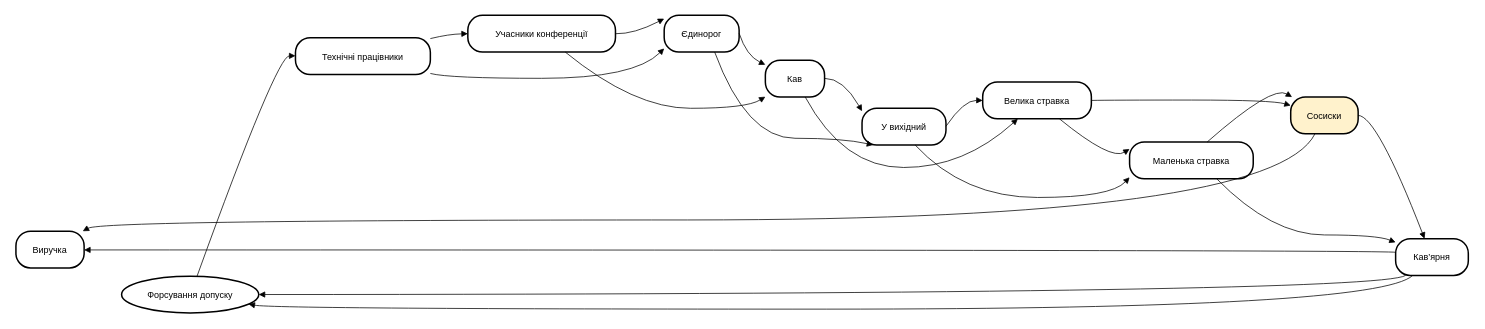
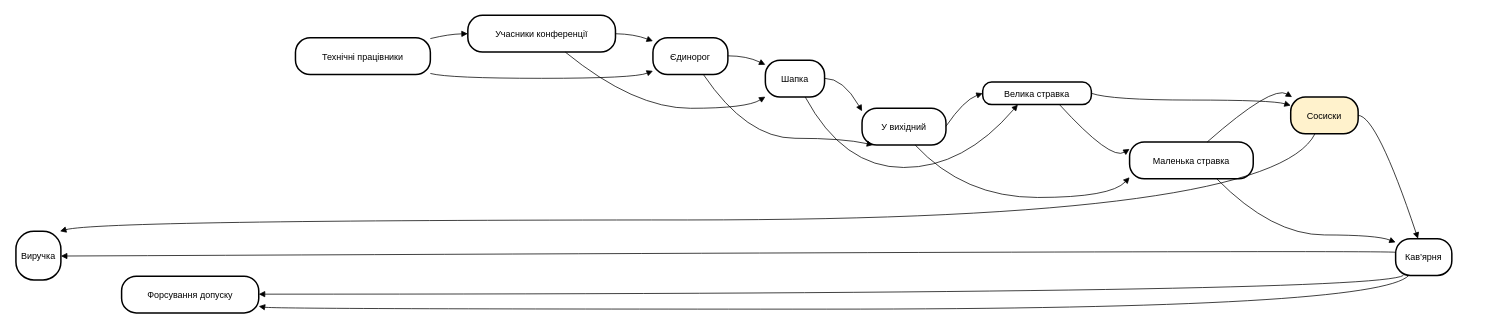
  <mxCell id="0" />
  <mxCell id="1" parent="0" />
- <mxCell id="2" value="Виручка" style="rounded=1;arcSize=40;strokeWidth=2" vertex="1" parent="1"><mxGeometry x="20" y="308" width="91" height="49" as="geometry" /></mxCell>
- <mxCell id="3" value="Форсування допуску" style="ellipse;arcSize=40;strokeWidth=2;" vertex="1" parent="1"><mxGeometry x="161" y="368" width="183" height="49" as="geometry" /></mxCell>
+ <mxCell id="2" value="Виручка" style="rounded=1;arcSize=40;strokeWidth=2" vertex="1" parent="1"><mxGeometry x="20" y="308" width="60" height="65" as="geometry" /></mxCell>
+ <mxCell id="3" value="Форсування допуску" style="rounded=1;arcSize=40;strokeWidth=2" vertex="1" parent="1"><mxGeometry x="161" y="368" width="183" height="49" as="geometry" /></mxCell>
  <mxCell id="4" value="Технічні працівники" style="rounded=1;arcSize=40;strokeWidth=2" vertex="1" parent="1"><mxGeometry x="393" y="50" width="180" height="49" as="geometry" /></mxCell>
  <mxCell id="5" value="Учасники конференції" style="rounded=1;arcSize=40;strokeWidth=2" vertex="1" parent="1"><mxGeometry x="623" y="20" width="197" height="49" as="geometry" /></mxCell>
- <mxCell id="6" value="Єдинорог" style="rounded=1;arcSize=40;strokeWidth=2" vertex="1" parent="1"><mxGeometry x="885" y="20" width="100" height="49" as="geometry" /></mxCell>
- <mxCell id="7" value="Кав" style="rounded=1;arcSize=40;strokeWidth=2" vertex="1" parent="1"><mxGeometry x="1020" y="80" width="79" height="49" as="geometry" /></mxCell>
+ <mxCell id="6" value="Єдинорог" style="rounded=1;arcSize=40;strokeWidth=2" vertex="1" parent="1"><mxGeometry x="870" y="50" width="100" height="49" as="geometry" /></mxCell>
+ <mxCell id="7" value="Шапка" style="rounded=1;arcSize=40;strokeWidth=2" vertex="1" parent="1"><mxGeometry x="1020" y="80" width="79" height="49" as="geometry" /></mxCell>
  <mxCell id="8" value="У вихідний" style="rounded=1;arcSize=40;strokeWidth=2" vertex="1" parent="1"><mxGeometry x="1149" y="144" width="112" height="49" as="geometry" /></mxCell>
- <mxCell id="9" value="Велика стравка" style="rounded=1;arcSize=40;strokeWidth=2" vertex="1" parent="1"><mxGeometry x="1310" y="109" width="145" height="49" as="geometry" /></mxCell>
+ <mxCell id="9" value="Велика стравка" style="rounded=1;arcSize=40;strokeWidth=2" vertex="1" parent="1"><mxGeometry x="1310" y="109" width="145" height="30" as="geometry" /></mxCell>
  <mxCell id="10" value="Маленька стравка" style="rounded=1;arcSize=40;strokeWidth=2" vertex="1" parent="1"><mxGeometry x="1506" y="189" width="165" height="49" as="geometry" /></mxCell>
  <mxCell id="11" value="Сосиски" style="rounded=1;arcSize=40;strokeWidth=2;fillColor=#fff2cc;" vertex="1" parent="1"><mxGeometry x="1721" y="129" width="90" height="49" as="geometry" /></mxCell>
- <mxCell id="12" value="Кав’ярня" style="rounded=1;arcSize=40;strokeWidth=2" vertex="1" parent="1"><mxGeometry x="1861" y="318" width="97" height="49" as="geometry" /></mxCell>
- <mxCell id="13" value="" style="curved=1;startArrow=none;endArrow=block;exitX=0.55;exitY=-0.01;entryX=0;entryY=0.49;" edge="1" parent="1" source="3" target="4"><mxGeometry relative="1" as="geometry"><Array as="points"><mxPoint x="368" y="74" /></Array></mxGeometry></mxCell>
+ <mxCell id="12" value="Кав’ярня" style="rounded=1;arcSize=40;strokeWidth=2" vertex="1" parent="1"><mxGeometry x="1861" y="318" width="75" height="49" as="geometry" /></mxCell>
  <mxCell id="14" value="" style="curved=1;startArrow=none;endArrow=block;exitX=1;exitY=0.02;entryX=0;entryY=0.5;" edge="1" parent="1" source="4" target="5"><mxGeometry relative="1" as="geometry"><Array as="points"><mxPoint x="598" y="45" /></Array></mxGeometry></mxCell>
  <mxCell id="15" value="" style="curved=1;startArrow=none;endArrow=block;exitX=1;exitY=0.5;entryX=0;entryY=0.09;" edge="1" parent="1" source="5" target="6"><mxGeometry relative="1" as="geometry"><Array as="points"><mxPoint x="845" y="45" /></Array></mxGeometry></mxCell>
  <mxCell id="16" value="" style="curved=1;startArrow=none;endArrow=block;exitX=1;exitY=0.49;entryX=0;entryY=0.12;" edge="1" parent="1" source="6" target="7"><mxGeometry relative="1" as="geometry"><Array as="points"><mxPoint x="995" y="74" /></Array></mxGeometry></mxCell>
  <mxCell id="17" value="" style="curved=1;startArrow=none;endArrow=block;exitX=1;exitY=0.49;entryX=0;entryY=0.08;" edge="1" parent="1" source="7" target="8"><mxGeometry relative="1" as="geometry"><Array as="points"><mxPoint x="1124" y="104" /></Array></mxGeometry></mxCell>
  <mxCell id="18" value="" style="curved=1;startArrow=none;endArrow=block;exitX=0.99;exitY=0.49;entryX=0;entryY=0.5;" edge="1" parent="1" source="8" target="9"><mxGeometry relative="1" as="geometry"><Array as="points"><mxPoint x="1285" y="133" /></Array></mxGeometry></mxCell>
  <mxCell id="19" value="" style="curved=1;startArrow=none;endArrow=block;exitX=0.71;exitY=1.01;entryX=0;entryY=0.19;" edge="1" parent="1" source="9" target="10"><mxGeometry relative="1" as="geometry"><Array as="points"><mxPoint x="1481" y="214" /></Array></mxGeometry></mxCell>
  <mxCell id="20" value="" style="curved=1;startArrow=none;endArrow=block;exitX=0.63;exitY=-0.01;entryX=0.02;entryY=0;" edge="1" parent="1" source="10" target="11"><mxGeometry relative="1" as="geometry"><Array as="points"><mxPoint x="1696" y="113" /></Array></mxGeometry></mxCell>
  <mxCell id="21" value="" style="curved=1;startArrow=none;endArrow=block;exitX=1;exitY=0.5;entryX=0.4;entryY=0.01;" edge="1" parent="1" source="11" target="12"><mxGeometry relative="1" as="geometry"><Array as="points"><mxPoint x="1836" y="154" /></Array></mxGeometry></mxCell>
  <mxCell id="22" value="" style="curved=1;startArrow=none;endArrow=block;exitX=0;exitY=0.37;entryX=1;entryY=0.51;" edge="1" parent="1" source="12" target="2"><mxGeometry relative="1" as="geometry"><Array as="points"><mxPoint x="1836" y="333" /></Array></mxGeometry></mxCell>
  <mxCell id="23" value="" style="curved=1;startArrow=none;endArrow=block;exitX=0.13;exitY=1.01;entryX=1;entryY=0.49;" edge="1" parent="1" source="12" target="3"><mxGeometry relative="1" as="geometry"><Array as="points"><mxPoint x="1836" y="392" /></Array></mxGeometry></mxCell>
  <mxCell id="24" value="" style="curved=1;startArrow=none;endArrow=block;exitX=1;exitY=0.97;entryX=0;entryY=0.9;" edge="1" parent="1" source="4" target="6"><mxGeometry relative="1" as="geometry"><Array as="points"><mxPoint x="598" y="104" /><mxPoint x="845" y="104" /></Array></mxGeometry></mxCell>
  <mxCell id="25" value="" style="curved=1;startArrow=none;endArrow=block;exitX=0.66;exitY=1;entryX=0;entryY=0.99;" edge="1" parent="1" source="5" target="7"><mxGeometry relative="1" as="geometry"><Array as="points"><mxPoint x="845" y="144" /><mxPoint x="995" y="144" /></Array></mxGeometry></mxCell>
  <mxCell id="26" value="" style="curved=1;startArrow=none;endArrow=block;exitX=0.67;exitY=0.99;entryX=0.14;entryY=0.99;" edge="1" parent="1" source="6" target="8"><mxGeometry relative="1" as="geometry"><Array as="points"><mxPoint x="995" y="184" /><mxPoint x="1124" y="184" /></Array></mxGeometry></mxCell>
  <mxCell id="27" value="" style="curved=1;startArrow=none;endArrow=block;exitX=0.67;exitY=0.99;entryX=0.32;entryY=1.01;" edge="1" parent="1" source="7" target="9"><mxGeometry relative="1" as="geometry"><Array as="points"><mxPoint x="1124" y="223" /><mxPoint x="1285" y="223" /></Array></mxGeometry></mxCell>
  <mxCell id="28" value="" style="curved=1;startArrow=none;endArrow=block;exitX=0.63;exitY=0.99;entryX=0;entryY=0.96;" edge="1" parent="1" source="8" target="10"><mxGeometry relative="1" as="geometry"><Array as="points"><mxPoint x="1285" y="263" /><mxPoint x="1481" y="263" /></Array></mxGeometry></mxCell>
  <mxCell id="29" value="" style="curved=1;startArrow=none;endArrow=block;exitX=1;exitY=0.5;entryX=0;entryY=0.23;" edge="1" parent="1" source="9" target="11"><mxGeometry relative="1" as="geometry"><Array as="points"><mxPoint x="1481" y="133" /><mxPoint x="1696" y="133" /></Array></mxGeometry></mxCell>
  <mxCell id="30" value="" style="curved=1;startArrow=none;endArrow=block;exitX=0.7;exitY=0.99;entryX=0;entryY=0.1;" edge="1" parent="1" source="10" target="12"><mxGeometry relative="1" as="geometry"><Array as="points"><mxPoint x="1696" y="313" /><mxPoint x="1836" y="313" /></Array></mxGeometry></mxCell>
  <mxCell id="31" value="" style="curved=1;startArrow=none;endArrow=block;exitX=0.36;exitY=1;entryX=0.97;entryY=0.01;" edge="1" parent="1" source="11" target="2"><mxGeometry relative="1" as="geometry"><Array as="points"><mxPoint x="1696" y="293" /><mxPoint x="136" y="293" /></Array></mxGeometry></mxCell>
  <mxCell id="32" value="" style="curved=1;startArrow=none;endArrow=block;exitX=0.23;exitY=1.01;entryX=1;entryY=0.82;" edge="1" parent="1" source="12" target="3"><mxGeometry relative="1" as="geometry"><Array as="points"><mxPoint x="1836" y="412" /><mxPoint x="368" y="412" /></Array></mxGeometry></mxCell>
